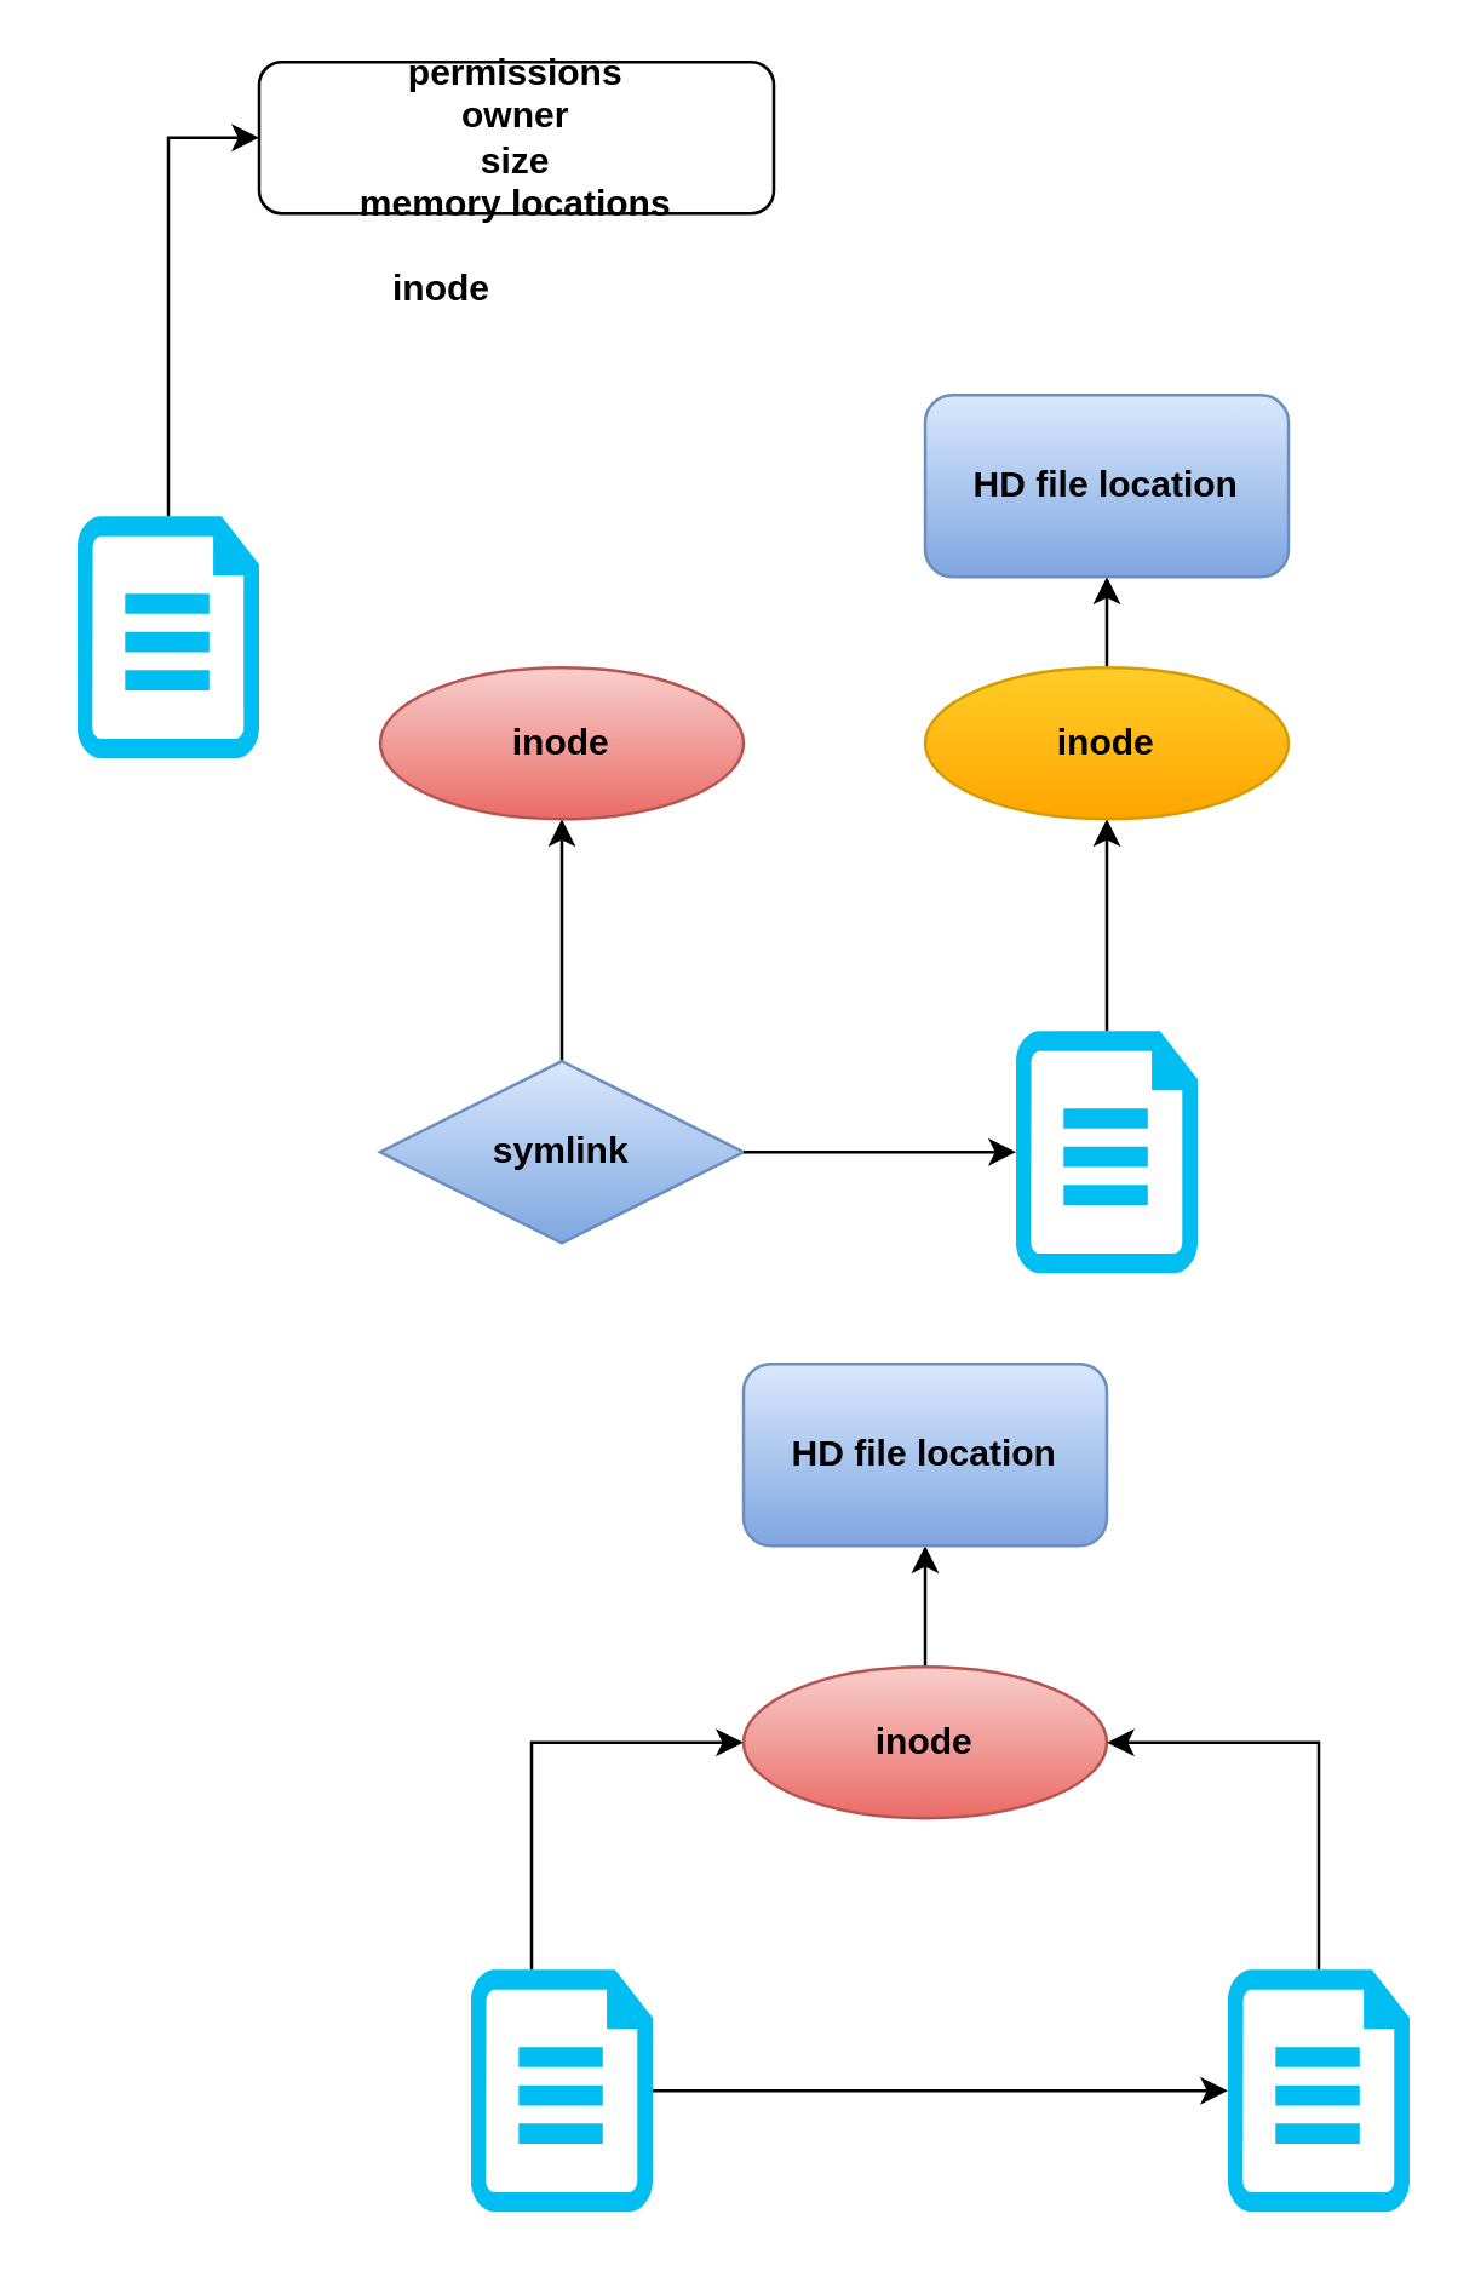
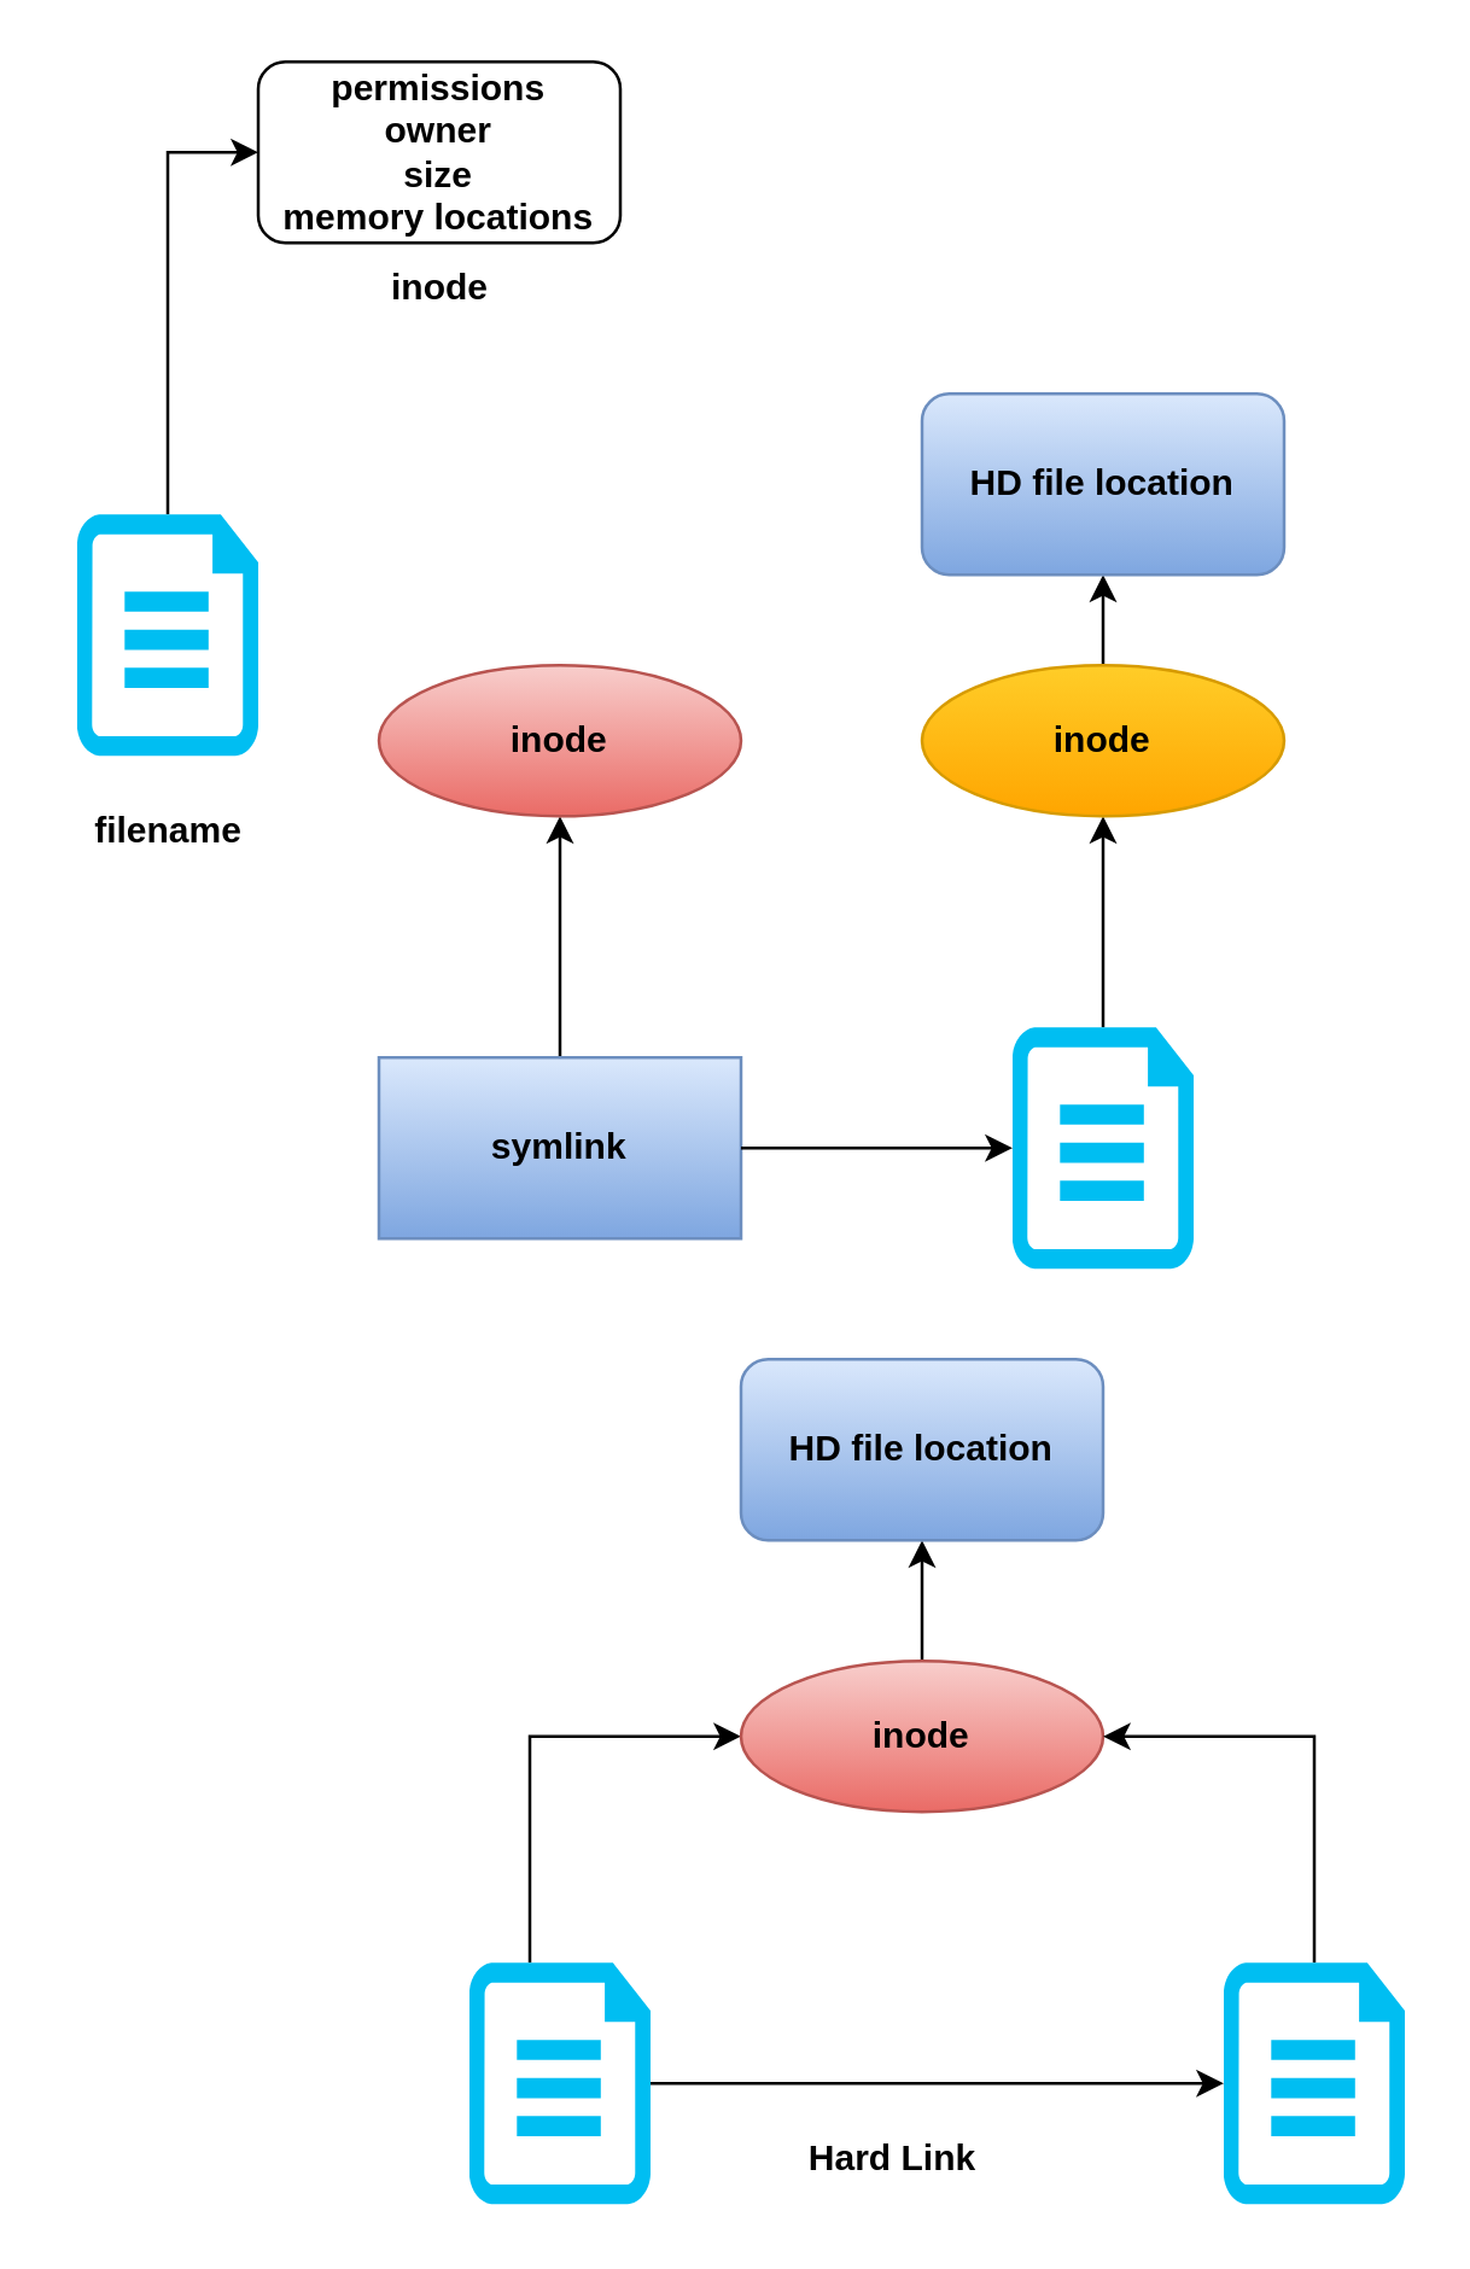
  <mxCell id="0" />
  <mxCell id="1" parent="0" />
  <mxCell id="2" style="edgeStyle=orthogonalEdgeStyle;rounded=0;orthogonalLoop=1;jettySize=auto;html=1;entryX=0;entryY=0.5;entryDx=0;entryDy=0;" edge="1" parent="1" source="3" target="4"><mxGeometry relative="1" as="geometry" /></mxCell>
  <mxCell id="3" value="" style="verticalLabelPosition=bottom;html=1;verticalAlign=top;align=center;strokeColor=none;fillColor=#00BEF2;shape=mxgraph.azure.cloud_services_configuration_file;pointerEvents=1;" vertex="1" parent="1"><mxGeometry x="25" y="170" width="60" height="80" as="geometry" /></mxCell>
- <mxCell id="4" value="&lt;b&gt;permissions&lt;/b&gt;&lt;div&gt;&lt;b&gt;owner&lt;/b&gt;&lt;/div&gt;&lt;div&gt;&lt;b&gt;size&lt;/b&gt;&lt;/div&gt;&lt;div&gt;&lt;b&gt;memory locations&lt;/b&gt;&lt;/div&gt;" style="rounded=1;whiteSpace=wrap;html=1;" vertex="1" parent="1"><mxGeometry x="85" y="20" width="170" height="50" as="geometry" /></mxCell>
+ <mxCell id="4" value="&lt;b&gt;permissions&lt;/b&gt;&lt;div&gt;&lt;b&gt;owner&lt;/b&gt;&lt;/div&gt;&lt;div&gt;&lt;b&gt;size&lt;/b&gt;&lt;/div&gt;&lt;div&gt;&lt;b&gt;memory locations&lt;/b&gt;&lt;/div&gt;" style="rounded=1;whiteSpace=wrap;html=1;" vertex="1" parent="1"><mxGeometry x="85" y="20" width="120" height="60" as="geometry" /></mxCell>
+ <mxCell id="5" value="&lt;b&gt;filename&lt;/b&gt;" style="text;html=1;align=center;verticalAlign=middle;resizable=0;points=[];autosize=1;strokeColor=none;fillColor=none;" vertex="1" parent="1"><mxGeometry x="20" y="260" width="70" height="30" as="geometry" /></mxCell>
  <mxCell id="6" value="&lt;b&gt;inode&lt;/b&gt;" style="text;html=1;align=center;verticalAlign=middle;resizable=0;points=[];autosize=1;strokeColor=none;fillColor=none;" vertex="1" parent="1"><mxGeometry x="115" y="80" width="60" height="30" as="geometry" /></mxCell>
  <mxCell id="7" style="edgeStyle=orthogonalEdgeStyle;rounded=0;orthogonalLoop=1;jettySize=auto;html=1;entryX=0.5;entryY=1;entryDx=0;entryDy=0;" edge="1" parent="1" source="8" target="12"><mxGeometry relative="1" as="geometry" /></mxCell>
- <mxCell id="8" value="&lt;b&gt;symlink&lt;/b&gt;" style="rhombus;whiteSpace=wrap;html=1;fillColor=#dae8fc;gradientColor=#7ea6e0;strokeColor=#6c8ebf;" vertex="1" parent="1"><mxGeometry x="125" y="350" width="120" height="60" as="geometry" /></mxCell>
+ <mxCell id="8" value="&lt;b&gt;symlink&lt;/b&gt;" style="rounded=0;whiteSpace=wrap;html=1;fillColor=#dae8fc;gradientColor=#7ea6e0;strokeColor=#6c8ebf;" vertex="1" parent="1"><mxGeometry x="125" y="350" width="120" height="60" as="geometry" /></mxCell>
  <mxCell id="9" style="edgeStyle=orthogonalEdgeStyle;rounded=0;orthogonalLoop=1;jettySize=auto;html=1;entryX=0.5;entryY=1;entryDx=0;entryDy=0;" edge="1" parent="1" source="10" target="14"><mxGeometry relative="1" as="geometry" /></mxCell>
  <mxCell id="10" value="" style="verticalLabelPosition=bottom;html=1;verticalAlign=top;align=center;strokeColor=none;fillColor=#00BEF2;shape=mxgraph.azure.cloud_services_configuration_file;pointerEvents=1;" vertex="1" parent="1"><mxGeometry x="335" y="340" width="60" height="80" as="geometry" /></mxCell>
  <mxCell id="11" style="edgeStyle=orthogonalEdgeStyle;rounded=0;orthogonalLoop=1;jettySize=auto;html=1;entryX=0;entryY=0.5;entryDx=0;entryDy=0;entryPerimeter=0;" edge="1" parent="1" source="8" target="10"><mxGeometry relative="1" as="geometry" /></mxCell>
  <mxCell id="12" value="&lt;b&gt;inode&lt;/b&gt;" style="ellipse;whiteSpace=wrap;html=1;fillColor=#f8cecc;gradientColor=#ea6b66;strokeColor=#b85450;" vertex="1" parent="1"><mxGeometry x="125" y="220" width="120" height="50" as="geometry" /></mxCell>
  <mxCell id="13" style="edgeStyle=orthogonalEdgeStyle;rounded=0;orthogonalLoop=1;jettySize=auto;html=1;entryX=0.5;entryY=1;entryDx=0;entryDy=0;" edge="1" parent="1" source="14" target="15"><mxGeometry relative="1" as="geometry" /></mxCell>
  <mxCell id="14" value="&lt;b&gt;inode&lt;/b&gt;" style="ellipse;whiteSpace=wrap;html=1;fillColor=#ffcd28;gradientColor=#ffa500;strokeColor=#d79b00;" vertex="1" parent="1"><mxGeometry x="305" y="220" width="120" height="50" as="geometry" /></mxCell>
  <mxCell id="15" value="&lt;b&gt;HD file location&lt;/b&gt;" style="rounded=1;whiteSpace=wrap;html=1;fillColor=#dae8fc;gradientColor=#7ea6e0;strokeColor=#6c8ebf;" vertex="1" parent="1"><mxGeometry x="305" y="130" width="120" height="60" as="geometry" /></mxCell>
  <mxCell id="16" style="edgeStyle=orthogonalEdgeStyle;rounded=0;orthogonalLoop=1;jettySize=auto;html=1;entryX=0;entryY=0.5;entryDx=0;entryDy=0;" edge="1" parent="1" source="17" target="19"><mxGeometry relative="1" as="geometry"><Array as="points"><mxPoint x="175" y="575" /></Array></mxGeometry></mxCell>
  <mxCell id="17" value="" style="verticalLabelPosition=bottom;html=1;verticalAlign=top;align=center;strokeColor=none;fillColor=#00BEF2;shape=mxgraph.azure.cloud_services_configuration_file;pointerEvents=1;" vertex="1" parent="1"><mxGeometry x="155" y="650" width="60" height="80" as="geometry" /></mxCell>
  <mxCell id="18" style="edgeStyle=orthogonalEdgeStyle;rounded=0;orthogonalLoop=1;jettySize=auto;html=1;entryX=0.5;entryY=1;entryDx=0;entryDy=0;" edge="1" parent="1" source="19" target="24"><mxGeometry relative="1" as="geometry" /></mxCell>
  <mxCell id="19" value="&lt;b&gt;inode&lt;/b&gt;" style="ellipse;whiteSpace=wrap;html=1;fillColor=#f8cecc;gradientColor=#ea6b66;strokeColor=#b85450;" vertex="1" parent="1"><mxGeometry x="245" y="550" width="120" height="50" as="geometry" /></mxCell>
  <mxCell id="20" style="edgeStyle=orthogonalEdgeStyle;rounded=0;orthogonalLoop=1;jettySize=auto;html=1;entryX=1;entryY=0.5;entryDx=0;entryDy=0;" edge="1" parent="1" source="21" target="19"><mxGeometry relative="1" as="geometry"><Array as="points"><mxPoint x="435" y="575" /></Array></mxGeometry></mxCell>
  <mxCell id="21" value="" style="verticalLabelPosition=bottom;html=1;verticalAlign=top;align=center;strokeColor=none;fillColor=#00BEF2;shape=mxgraph.azure.cloud_services_configuration_file;pointerEvents=1;" vertex="1" parent="1"><mxGeometry x="405" y="650" width="60" height="80" as="geometry" /></mxCell>
  <mxCell id="22" style="edgeStyle=orthogonalEdgeStyle;rounded=0;orthogonalLoop=1;jettySize=auto;html=1;entryX=0;entryY=0.5;entryDx=0;entryDy=0;entryPerimeter=0;" edge="1" parent="1" source="17" target="21"><mxGeometry relative="1" as="geometry" /></mxCell>
+ <mxCell id="23" value="&lt;b&gt;Hard Link&lt;/b&gt;" style="text;html=1;align=center;verticalAlign=middle;resizable=0;points=[];autosize=1;strokeColor=none;fillColor=none;" vertex="1" parent="1"><mxGeometry x="255" y="700" width="80" height="30" as="geometry" /></mxCell>
  <mxCell id="24" value="&lt;b&gt;HD file location&lt;/b&gt;" style="rounded=1;whiteSpace=wrap;html=1;fillColor=#dae8fc;gradientColor=#7ea6e0;strokeColor=#6c8ebf;" vertex="1" parent="1"><mxGeometry x="245" y="450" width="120" height="60" as="geometry" /></mxCell>
